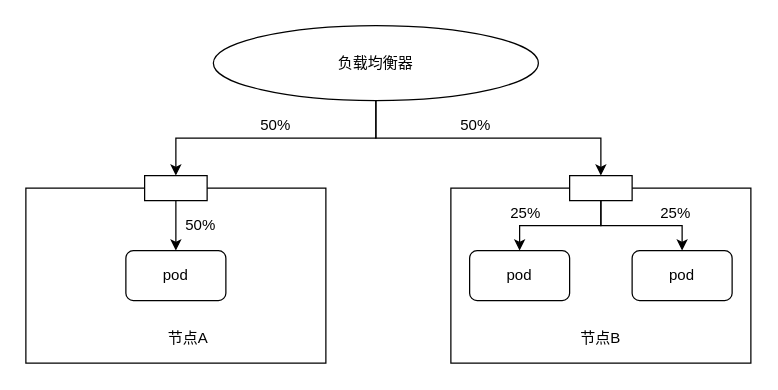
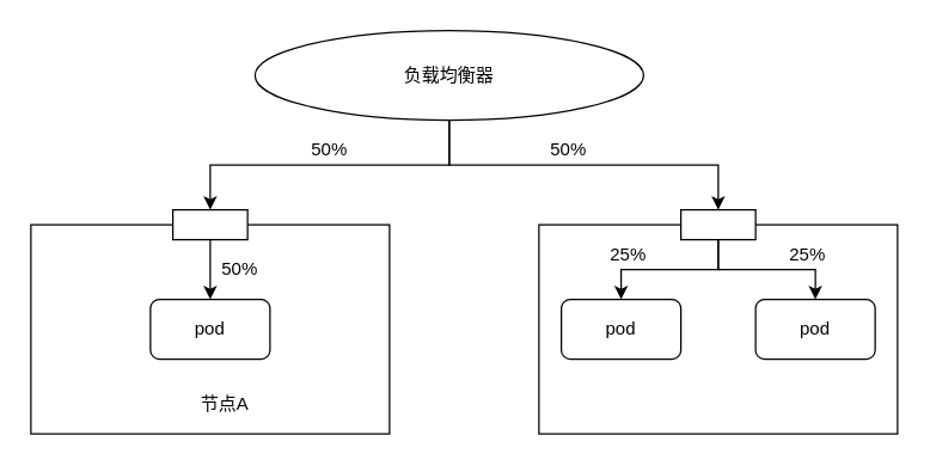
  <mxCell id="0" />
  <mxCell id="1" parent="0" />
  <mxCell id="2" style="edgeStyle=orthogonalEdgeStyle;rounded=0;orthogonalLoop=1;jettySize=auto;html=1;entryX=0.5;entryY=0;entryDx=0;entryDy=0;" edge="1" parent="1" source="4" target="8"><mxGeometry relative="1" as="geometry"><Array as="points"><mxPoint x="300" y="110" /><mxPoint x="140" y="110" /></Array></mxGeometry></mxCell>
  <mxCell id="3" style="edgeStyle=orthogonalEdgeStyle;rounded=0;orthogonalLoop=1;jettySize=auto;html=1;entryX=0.5;entryY=0;entryDx=0;entryDy=0;" edge="1" parent="1" source="4" target="11"><mxGeometry relative="1" as="geometry"><Array as="points"><mxPoint x="300" y="110" /><mxPoint x="480" y="110" /></Array></mxGeometry></mxCell>
  <mxCell id="4" value="负载均衡器" style="ellipse;whiteSpace=wrap;html=1;" vertex="1" parent="1"><mxGeometry x="170" y="20" width="260" height="60" as="geometry" /></mxCell>
  <mxCell id="5" value="" style="rounded=0;whiteSpace=wrap;html=1;" vertex="1" parent="1"><mxGeometry x="20" y="150" width="240" height="140" as="geometry" /></mxCell>
  <mxCell id="6" value="" style="rounded=0;whiteSpace=wrap;html=1;" vertex="1" parent="1"><mxGeometry x="360" y="150" width="240" height="140" as="geometry" /></mxCell>
  <mxCell id="7" style="edgeStyle=orthogonalEdgeStyle;rounded=0;orthogonalLoop=1;jettySize=auto;html=1;" edge="1" parent="1" source="8" target="12"><mxGeometry relative="1" as="geometry" /></mxCell>
  <mxCell id="8" value="" style="rounded=0;whiteSpace=wrap;html=1;" vertex="1" parent="1"><mxGeometry x="115" y="140" width="50" height="20" as="geometry" /></mxCell>
  <mxCell id="9" style="edgeStyle=orthogonalEdgeStyle;rounded=0;orthogonalLoop=1;jettySize=auto;html=1;" edge="1" parent="1" source="11" target="13"><mxGeometry relative="1" as="geometry" /></mxCell>
  <mxCell id="10" style="edgeStyle=orthogonalEdgeStyle;rounded=0;orthogonalLoop=1;jettySize=auto;html=1;" edge="1" parent="1" source="11" target="14"><mxGeometry relative="1" as="geometry" /></mxCell>
  <mxCell id="11" value="" style="rounded=0;whiteSpace=wrap;html=1;" vertex="1" parent="1"><mxGeometry x="455" y="140" width="50" height="20" as="geometry" /></mxCell>
  <mxCell id="12" value="pod" style="rounded=1;whiteSpace=wrap;html=1;" vertex="1" parent="1"><mxGeometry x="100" y="200" width="80" height="40" as="geometry" /></mxCell>
  <mxCell id="13" value="pod" style="rounded=1;whiteSpace=wrap;html=1;" vertex="1" parent="1"><mxGeometry x="375" y="200" width="80" height="40" as="geometry" /></mxCell>
  <mxCell id="14" value="pod" style="rounded=1;whiteSpace=wrap;html=1;" vertex="1" parent="1"><mxGeometry x="505" y="200" width="80" height="40" as="geometry" /></mxCell>
  <mxCell id="15" value="50%" style="text;html=1;strokeColor=none;fillColor=none;align=center;verticalAlign=middle;whiteSpace=wrap;rounded=0;" vertex="1" parent="1"><mxGeometry x="200" y="90" width="40" height="20" as="geometry" /></mxCell>
  <mxCell id="16" value="50%" style="text;html=1;strokeColor=none;fillColor=none;align=center;verticalAlign=middle;whiteSpace=wrap;rounded=0;" vertex="1" parent="1"><mxGeometry x="360" y="90" width="40" height="20" as="geometry" /></mxCell>
  <mxCell id="17" value="50%" style="text;html=1;strokeColor=none;fillColor=none;align=center;verticalAlign=middle;whiteSpace=wrap;rounded=0;" vertex="1" parent="1"><mxGeometry x="140" y="170" width="40" height="20" as="geometry" /></mxCell>
  <mxCell id="18" value="25%" style="text;html=1;strokeColor=none;fillColor=none;align=center;verticalAlign=middle;whiteSpace=wrap;rounded=0;" vertex="1" parent="1"><mxGeometry x="400" y="160" width="40" height="20" as="geometry" /></mxCell>
  <mxCell id="19" value="25%" style="text;html=1;strokeColor=none;fillColor=none;align=center;verticalAlign=middle;whiteSpace=wrap;rounded=0;" vertex="1" parent="1"><mxGeometry x="520" y="160" width="40" height="20" as="geometry" /></mxCell>
  <mxCell id="20" value="节点A" style="text;html=1;strokeColor=none;fillColor=none;align=center;verticalAlign=middle;whiteSpace=wrap;rounded=0;" vertex="1" parent="1"><mxGeometry x="130" y="260" width="40" height="20" as="geometry" /></mxCell>
- <mxCell id="21" value="节点B" style="text;html=1;strokeColor=none;fillColor=none;align=center;verticalAlign=middle;whiteSpace=wrap;rounded=0;" vertex="1" parent="1"><mxGeometry x="460" y="260" width="40" height="20" as="geometry" /></mxCell>
